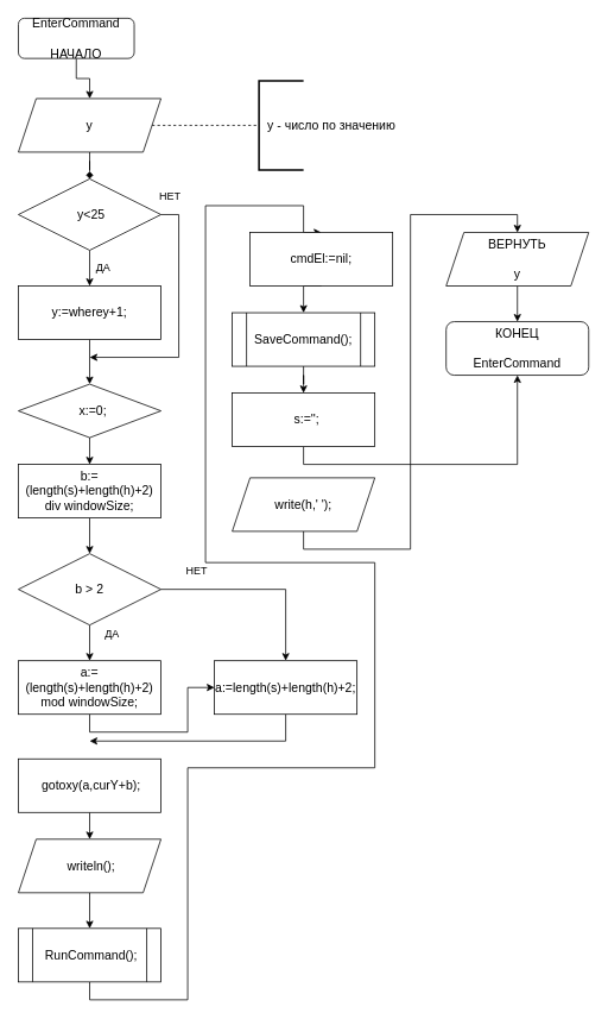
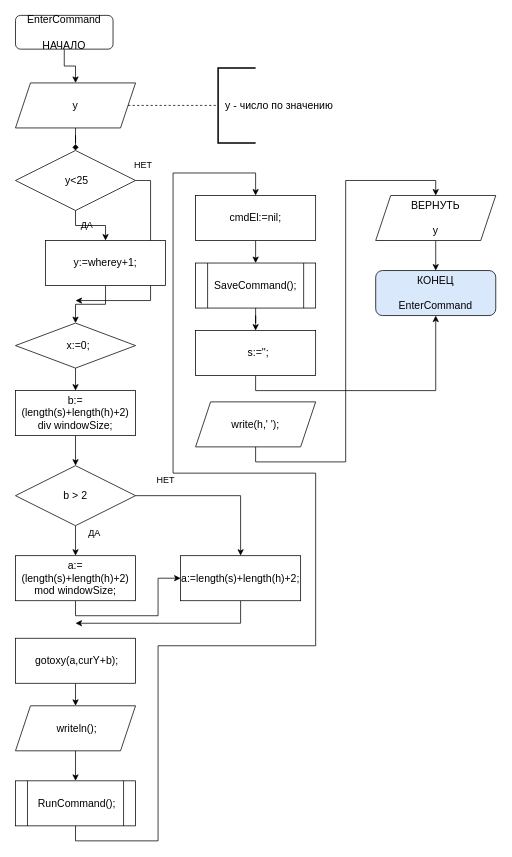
  <mxCell id="0" />
  <mxCell id="1" parent="0" />
  <mxCell id="2" style="edgeStyle=orthogonalEdgeStyle;rounded=0;orthogonalLoop=1;jettySize=auto;html=1;exitX=0.5;exitY=1;exitDx=0;exitDy=0;entryX=0.5;entryY=0;entryDx=0;entryDy=0;" edge="1" parent="1" source="3" target="16"><mxGeometry relative="1" as="geometry" /></mxCell>
  <mxCell id="3" value="&lt;font style=&quot;font-size: 14px&quot;&gt;EnterCommand&lt;br&gt;&lt;br&gt;НАЧАЛО&lt;/font&gt;" style="rounded=1;whiteSpace=wrap;html=1;" vertex="1" parent="1"><mxGeometry x="20" y="20" width="130" height="45" as="geometry" /></mxCell>
  <mxCell id="4" style="edgeStyle=orthogonalEdgeStyle;rounded=0;orthogonalLoop=1;jettySize=auto;html=1;exitX=0.5;exitY=1;exitDx=0;exitDy=0;entryX=0.5;entryY=0;entryDx=0;entryDy=0;" edge="1" parent="1" source="6" target="8"><mxGeometry relative="1" as="geometry" /></mxCell>
  <mxCell id="5" style="edgeStyle=orthogonalEdgeStyle;rounded=0;orthogonalLoop=1;jettySize=auto;html=1;exitX=1;exitY=0.5;exitDx=0;exitDy=0;" edge="1" parent="1" source="6"><mxGeometry relative="1" as="geometry"><mxPoint x="100" y="400" as="targetPoint" /><Array as="points"><mxPoint x="200" y="240" /><mxPoint x="200" y="400" /></Array></mxGeometry></mxCell>
  <mxCell id="6" value="&lt;font style=&quot;font-size: 14px&quot;&gt;&amp;nbsp;y&amp;lt;25&lt;/font&gt;" style="rhombus;whiteSpace=wrap;html=1;" vertex="1" parent="1"><mxGeometry x="20" y="200" width="160" height="80" as="geometry" /></mxCell>
  <mxCell id="7" style="edgeStyle=orthogonalEdgeStyle;rounded=0;orthogonalLoop=1;jettySize=auto;html=1;exitX=0.5;exitY=1;exitDx=0;exitDy=0;entryX=0.5;entryY=0;entryDx=0;entryDy=0;" edge="1" parent="1" source="8" target="11"><mxGeometry relative="1" as="geometry" /></mxCell>
- <mxCell id="8" value="&lt;font style=&quot;font-size: 14px&quot;&gt;y:=wherey+1;&lt;/font&gt;" style="rounded=0;whiteSpace=wrap;html=1;" vertex="1" parent="1"><mxGeometry x="20" y="320" width="160" height="60" as="geometry" /></mxCell>
+ <mxCell id="8" value="&lt;font style=&quot;font-size: 14px&quot;&gt;y:=wherey+1;&lt;/font&gt;" style="rounded=0;whiteSpace=wrap;html=1;" vertex="1" parent="1"><mxGeometry x="60" y="320" width="160" height="60" as="geometry" /></mxCell>
  <mxCell id="9" value="ДА" style="text;html=1;align=center;verticalAlign=middle;resizable=0;points=[];autosize=1;strokeColor=none;" vertex="1" parent="1"><mxGeometry x="100" y="290" width="30" height="20" as="geometry" /></mxCell>
  <mxCell id="10" style="edgeStyle=orthogonalEdgeStyle;rounded=0;orthogonalLoop=1;jettySize=auto;html=1;exitX=0.5;exitY=1;exitDx=0;exitDy=0;entryX=0.5;entryY=0;entryDx=0;entryDy=0;" edge="1" parent="1" source="11" target="14"><mxGeometry relative="1" as="geometry"><mxPoint x="100" y="520" as="targetPoint" /></mxGeometry></mxCell>
  <mxCell id="11" value="&lt;font style=&quot;font-size: 14px&quot;&gt;&amp;nbsp; x:=0;&lt;/font&gt;" style="rhombus;whiteSpace=wrap;html=1;" vertex="1" parent="1"><mxGeometry x="20" y="430" width="160" height="60" as="geometry" /></mxCell>
  <mxCell id="12" value="НЕТ" style="text;html=1;align=center;verticalAlign=middle;resizable=0;points=[];autosize=1;strokeColor=none;" vertex="1" parent="1"><mxGeometry x="170" y="210" width="40" height="20" as="geometry" /></mxCell>
  <mxCell id="13" style="edgeStyle=orthogonalEdgeStyle;rounded=0;orthogonalLoop=1;jettySize=auto;html=1;exitX=0.5;exitY=1;exitDx=0;exitDy=0;entryX=0.5;entryY=0;entryDx=0;entryDy=0;" edge="1" parent="1" source="14" target="21"><mxGeometry relative="1" as="geometry" /></mxCell>
  <mxCell id="14" value="&lt;font style=&quot;font-size: 14px&quot;&gt;b:=(length(s)+length(h)+2) div windowSize;&lt;/font&gt;" style="rounded=0;whiteSpace=wrap;html=1;" vertex="1" parent="1"><mxGeometry x="20" y="520" width="160" height="60" as="geometry" /></mxCell>
  <mxCell id="15" style="edgeStyle=orthogonalEdgeStyle;rounded=0;orthogonalLoop=1;jettySize=auto;html=1;exitX=0.5;exitY=1;exitDx=0;exitDy=0;endArrow=diamond;" edge="1" parent="1" source="16" target="6"><mxGeometry relative="1" as="geometry" /></mxCell>
  <mxCell id="16" value="&lt;font style=&quot;font-size: 14px&quot;&gt;y&lt;/font&gt;" style="shape=parallelogram;perimeter=parallelogramPerimeter;whiteSpace=wrap;html=1;fixedSize=1;" vertex="1" parent="1"><mxGeometry x="20" y="110" width="160" height="60" as="geometry" /></mxCell>
  <mxCell id="17" value="" style="endArrow=none;dashed=1;html=1;rounded=0;edgeStyle=orthogonalEdgeStyle;exitX=1;exitY=0.5;exitDx=0;exitDy=0;" edge="1" parent="1" source="16" target="18"><mxGeometry width="50" height="50" relative="1" as="geometry"><mxPoint x="210" y="150" as="sourcePoint" /><mxPoint x="300" y="152" as="targetPoint" /></mxGeometry></mxCell>
  <mxCell id="18" value="&lt;font style=&quot;font-size: 14px&quot;&gt;&amp;nbsp; y - число по значению&lt;/font&gt;" style="strokeWidth=2;html=1;shape=mxgraph.flowchart.annotation_1;align=left;pointerEvents=1;" vertex="1" parent="1"><mxGeometry x="290" y="90" width="50" height="100" as="geometry" /></mxCell>
  <mxCell id="19" style="edgeStyle=orthogonalEdgeStyle;rounded=0;orthogonalLoop=1;jettySize=auto;html=1;exitX=0.5;exitY=1;exitDx=0;exitDy=0;entryX=0.5;entryY=0;entryDx=0;entryDy=0;" edge="1" parent="1" source="21" target="23"><mxGeometry relative="1" as="geometry" /></mxCell>
  <mxCell id="20" style="edgeStyle=orthogonalEdgeStyle;rounded=0;orthogonalLoop=1;jettySize=auto;html=1;exitX=1;exitY=0.5;exitDx=0;exitDy=0;entryX=0.5;entryY=0;entryDx=0;entryDy=0;" edge="1" parent="1" source="21" target="25"><mxGeometry relative="1" as="geometry" /></mxCell>
  <mxCell id="21" value="&lt;span style=&quot;font-size: 14px&quot;&gt;b &amp;gt; 2&lt;/span&gt;" style="rhombus;whiteSpace=wrap;html=1;" vertex="1" parent="1"><mxGeometry x="20" y="620" width="160" height="80" as="geometry" /></mxCell>
  <mxCell id="22" style="edgeStyle=orthogonalEdgeStyle;rounded=0;orthogonalLoop=1;jettySize=auto;html=1;exitX=0.5;exitY=1;exitDx=0;exitDy=0;" edge="1" parent="1" source="23" target="25"><mxGeometry relative="1" as="geometry" /></mxCell>
  <mxCell id="23" value="&lt;font style=&quot;font-size: 14px&quot;&gt;a:=(length(s)+length(h)+2) mod windowSize;&lt;/font&gt;" style="rounded=0;whiteSpace=wrap;html=1;" vertex="1" parent="1"><mxGeometry x="20" y="740" width="160" height="60" as="geometry" /></mxCell>
  <mxCell id="24" style="edgeStyle=orthogonalEdgeStyle;rounded=0;orthogonalLoop=1;jettySize=auto;html=1;exitX=0.5;exitY=1;exitDx=0;exitDy=0;" edge="1" parent="1" source="25"><mxGeometry relative="1" as="geometry"><mxPoint x="100" y="830" as="targetPoint" /><Array as="points"><mxPoint x="320" y="830" /></Array></mxGeometry></mxCell>
  <mxCell id="25" value="&lt;font style=&quot;font-size: 14px&quot;&gt;a:=length(s)+length(h)+2;&lt;/font&gt;" style="rounded=0;whiteSpace=wrap;html=1;" vertex="1" parent="1"><mxGeometry x="240" y="740" width="160" height="60" as="geometry" /></mxCell>
  <mxCell id="26" value="НЕТ" style="text;html=1;align=center;verticalAlign=middle;resizable=0;points=[];autosize=1;strokeColor=none;" vertex="1" parent="1"><mxGeometry x="200" y="630" width="40" height="20" as="geometry" /></mxCell>
  <mxCell id="27" value="ДА" style="text;html=1;align=center;verticalAlign=middle;resizable=0;points=[];autosize=1;strokeColor=none;" vertex="1" parent="1"><mxGeometry x="110" y="700" width="30" height="20" as="geometry" /></mxCell>
  <mxCell id="28" style="edgeStyle=orthogonalEdgeStyle;rounded=0;orthogonalLoop=1;jettySize=auto;html=1;exitX=0.5;exitY=1;exitDx=0;exitDy=0;entryX=0.5;entryY=0;entryDx=0;entryDy=0;" edge="1" parent="1" source="29" target="31"><mxGeometry relative="1" as="geometry" /></mxCell>
  <mxCell id="29" value="&lt;font style=&quot;font-size: 14px&quot;&gt;&amp;nbsp;gotoxy(a,curY+b);&lt;/font&gt;" style="rounded=0;whiteSpace=wrap;html=1;" vertex="1" parent="1"><mxGeometry x="20" y="850" width="160" height="60" as="geometry" /></mxCell>
  <mxCell id="30" style="edgeStyle=orthogonalEdgeStyle;rounded=0;orthogonalLoop=1;jettySize=auto;html=1;exitX=0.5;exitY=1;exitDx=0;exitDy=0;entryX=0.5;entryY=0;entryDx=0;entryDy=0;" edge="1" parent="1" source="31" target="33"><mxGeometry relative="1" as="geometry" /></mxCell>
  <mxCell id="31" value="&lt;font style=&quot;font-size: 14px&quot;&gt;&amp;nbsp;writeln();&lt;/font&gt;" style="shape=parallelogram;perimeter=parallelogramPerimeter;whiteSpace=wrap;html=1;fixedSize=1;" vertex="1" parent="1"><mxGeometry x="20" y="940" width="160" height="60" as="geometry" /></mxCell>
  <mxCell id="32" style="edgeStyle=orthogonalEdgeStyle;rounded=0;orthogonalLoop=1;jettySize=auto;html=1;exitX=0.5;exitY=1;exitDx=0;exitDy=0;entryX=0.5;entryY=0;entryDx=0;entryDy=0;" edge="1" parent="1" source="33" target="35"><mxGeometry relative="1" as="geometry"><Array as="points"><mxPoint x="100" y="1120" /><mxPoint x="210" y="1120" /><mxPoint x="210" y="860" /><mxPoint x="420" y="860" /><mxPoint x="420" y="630" /><mxPoint x="230" y="630" /><mxPoint x="230" y="230" /><mxPoint x="340" y="230" /></Array></mxGeometry></mxCell>
  <mxCell id="33" value="&lt;font style=&quot;font-size: 14px&quot;&gt;&amp;nbsp;RunCommand();&lt;/font&gt;" style="shape=process;whiteSpace=wrap;html=1;backgroundOutline=1;" vertex="1" parent="1"><mxGeometry x="20" y="1040" width="160" height="60" as="geometry" /></mxCell>
  <mxCell id="34" style="edgeStyle=orthogonalEdgeStyle;rounded=0;orthogonalLoop=1;jettySize=auto;html=1;exitX=0.5;exitY=1;exitDx=0;exitDy=0;entryX=0.5;entryY=0;entryDx=0;entryDy=0;" edge="1" parent="1" source="35" target="37"><mxGeometry relative="1" as="geometry" /></mxCell>
- <mxCell id="35" value="&lt;font style=&quot;font-size: 14px&quot;&gt;cmdEl:=nil;&lt;/font&gt;" style="rounded=0;whiteSpace=wrap;html=1;" vertex="1" parent="1"><mxGeometry x="280" y="260" width="160" height="60" as="geometry" /></mxCell>
+ <mxCell id="35" value="&lt;font style=&quot;font-size: 14px&quot;&gt;cmdEl:=nil;&lt;/font&gt;" style="rounded=0;whiteSpace=wrap;html=1;" vertex="1" parent="1"><mxGeometry x="260" y="260" width="160" height="60" as="geometry" /></mxCell>
  <mxCell id="36" style="edgeStyle=orthogonalEdgeStyle;rounded=0;orthogonalLoop=1;jettySize=auto;html=1;exitX=0.5;exitY=1;exitDx=0;exitDy=0;" edge="1" parent="1" source="37" target="39"><mxGeometry relative="1" as="geometry" /></mxCell>
  <mxCell id="37" value="&lt;font style=&quot;font-size: 14px&quot;&gt;SaveCommand();&lt;/font&gt;" style="shape=process;whiteSpace=wrap;html=1;backgroundOutline=1;" vertex="1" parent="1"><mxGeometry x="260" y="350" width="160" height="60" as="geometry" /></mxCell>
  <mxCell id="38" style="edgeStyle=orthogonalEdgeStyle;rounded=0;orthogonalLoop=1;jettySize=auto;html=1;exitX=0.5;exitY=1;exitDx=0;exitDy=0;" edge="1" parent="1" source="39" target="44"><mxGeometry relative="1" as="geometry" /></mxCell>
  <mxCell id="39" value="&lt;font style=&quot;font-size: 14px&quot;&gt;&amp;nbsp; s:='';&lt;/font&gt;" style="rounded=0;whiteSpace=wrap;html=1;" vertex="1" parent="1"><mxGeometry x="260" y="440" width="160" height="60" as="geometry" /></mxCell>
  <mxCell id="40" style="edgeStyle=orthogonalEdgeStyle;rounded=0;orthogonalLoop=1;jettySize=auto;html=1;exitX=0.5;exitY=1;exitDx=0;exitDy=0;entryX=0.5;entryY=0;entryDx=0;entryDy=0;" edge="1" parent="1" source="41" target="43"><mxGeometry relative="1" as="geometry" /></mxCell>
  <mxCell id="41" value="&lt;font style=&quot;font-size: 14px&quot;&gt;write(h,' ');&lt;/font&gt;" style="shape=parallelogram;perimeter=parallelogramPerimeter;whiteSpace=wrap;html=1;fixedSize=1;" vertex="1" parent="1"><mxGeometry x="260" y="535" width="160" height="60" as="geometry" /></mxCell>
  <mxCell id="42" style="edgeStyle=orthogonalEdgeStyle;rounded=0;orthogonalLoop=1;jettySize=auto;html=1;exitX=0.5;exitY=1;exitDx=0;exitDy=0;entryX=0.5;entryY=0;entryDx=0;entryDy=0;" edge="1" parent="1" source="43" target="44"><mxGeometry relative="1" as="geometry" /></mxCell>
  <mxCell id="43" value="&lt;span style=&quot;font-size: 14px&quot;&gt;ВЕРНУТЬ&lt;br&gt;&lt;br&gt;y&lt;br&gt;&lt;/span&gt;" style="shape=parallelogram;perimeter=parallelogramPerimeter;whiteSpace=wrap;html=1;fixedSize=1;" vertex="1" parent="1"><mxGeometry x="500" y="260" width="160" height="60" as="geometry" /></mxCell>
- <mxCell id="44" value="&lt;font style=&quot;font-size: 14px&quot;&gt;КОНЕЦ&lt;br&gt;&lt;br&gt;EnterCommand&lt;br&gt;&lt;/font&gt;" style="rounded=1;whiteSpace=wrap;html=1;" vertex="1" parent="1"><mxGeometry x="500" y="360" width="160" height="60" as="geometry" /></mxCell>
+ <mxCell id="44" value="&lt;font style=&quot;font-size: 14px&quot;&gt;КОНЕЦ&lt;br&gt;&lt;br&gt;EnterCommand&lt;br&gt;&lt;/font&gt;" style="rounded=1;whiteSpace=wrap;html=1;fillColor=#dae8fc;" vertex="1" parent="1"><mxGeometry x="500" y="360" width="160" height="60" as="geometry" /></mxCell>
